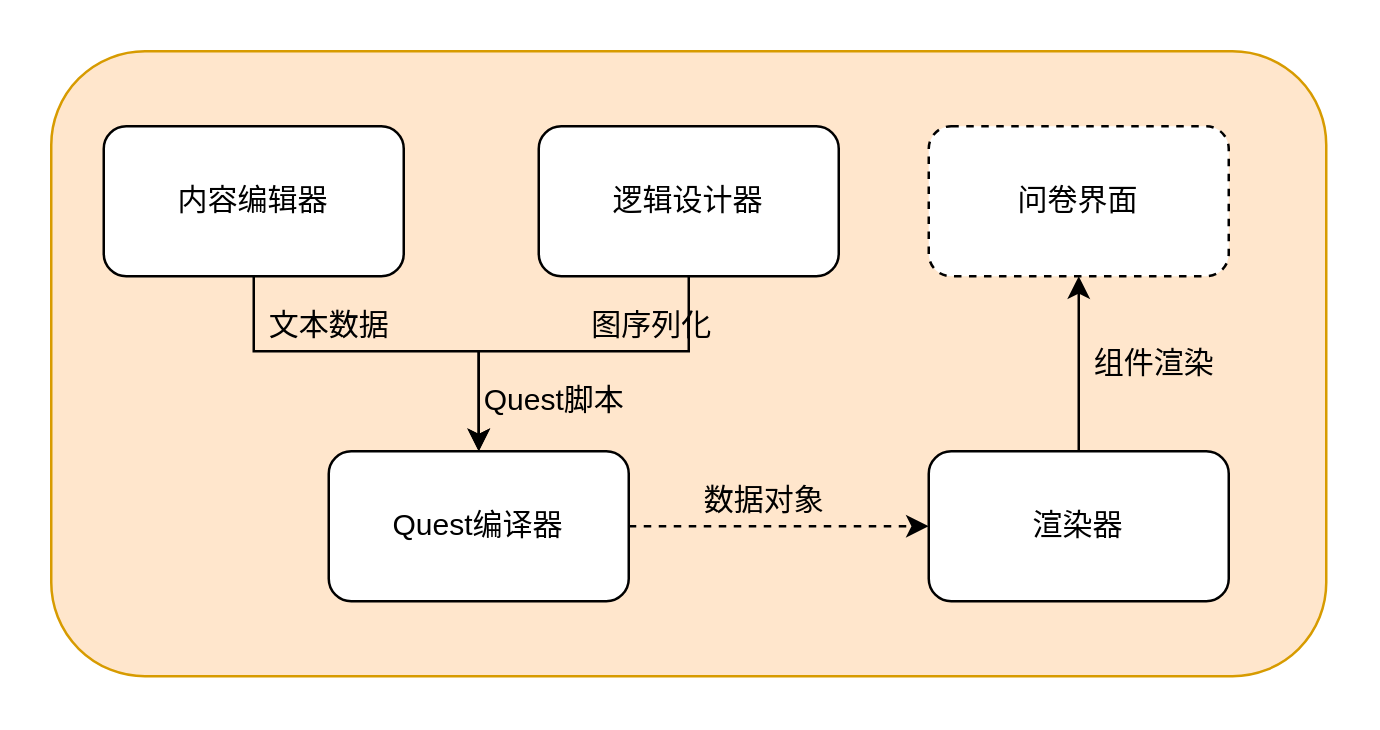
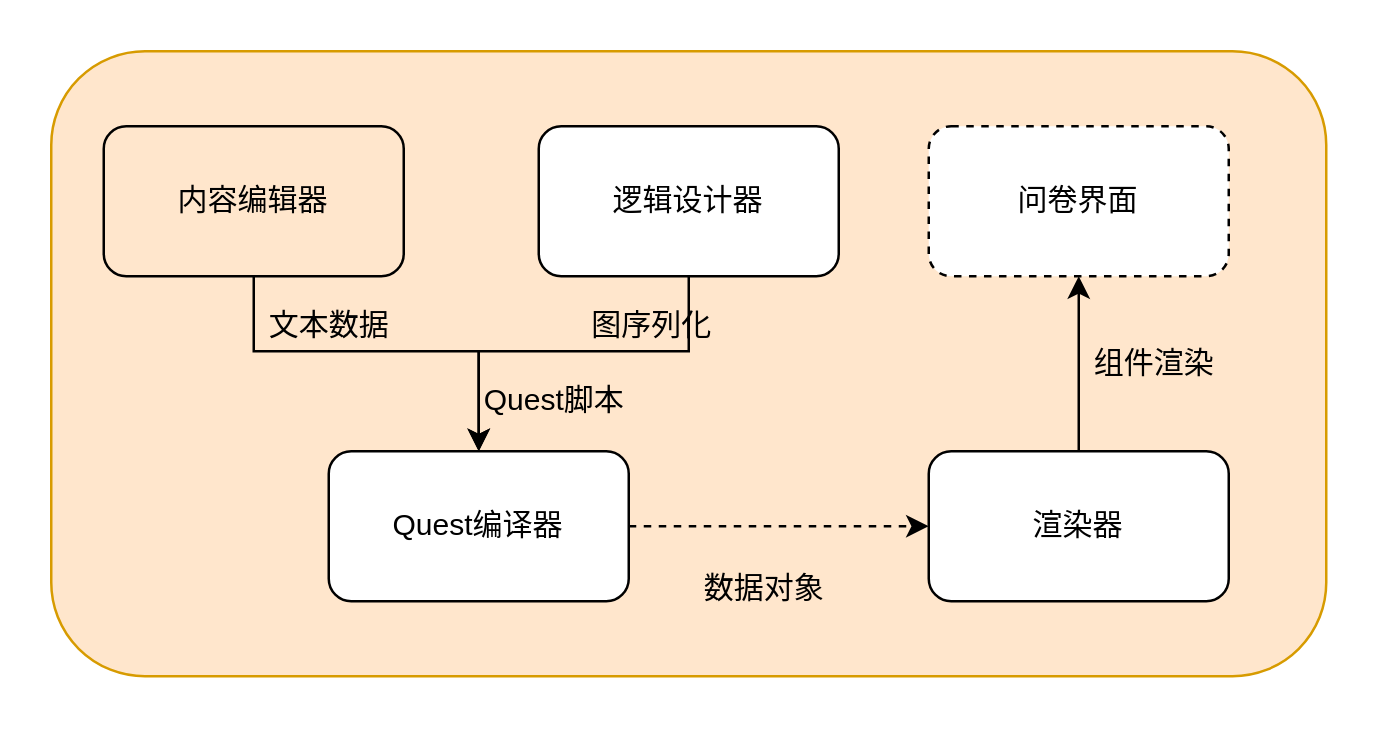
  <mxCell id="0" />
  <mxCell id="1" parent="0" />
  <mxCell id="2" value="" style="rounded=1;whiteSpace=wrap;html=1;fillColor=#ffe6cc;strokeColor=#d79b00;" vertex="1" parent="1"><mxGeometry x="20" y="20" width="510" height="250" as="geometry" /></mxCell>
  <mxCell id="3" value="" style="edgeStyle=orthogonalEdgeStyle;rounded=0;orthogonalLoop=1;jettySize=auto;html=1;" edge="1" parent="1" source="4" target="6"><mxGeometry relative="1" as="geometry"><Array as="points"><mxPoint x="101" y="140" /><mxPoint x="191" y="140" /></Array></mxGeometry></mxCell>
- <mxCell id="4" value="内容编辑器" style="rounded=1;whiteSpace=wrap;html=1;" vertex="1" parent="1"><mxGeometry x="41" y="50" width="120" height="60" as="geometry" /></mxCell>
+ <mxCell id="4" value="内容编辑器" style="rounded=1;whiteSpace=wrap;html=1;fillColor=#ffe6cc;" vertex="1" parent="1"><mxGeometry x="41" y="50" width="120" height="60" as="geometry" /></mxCell>
  <mxCell id="5" value="" style="edgeStyle=orthogonalEdgeStyle;rounded=0;orthogonalLoop=1;jettySize=auto;html=1;dashed=1;" edge="1" parent="1" source="6" target="8"><mxGeometry relative="1" as="geometry" /></mxCell>
  <mxCell id="6" value="Quest编译器" style="whiteSpace=wrap;html=1;rounded=1;" vertex="1" parent="1"><mxGeometry x="131" y="180" width="120" height="60" as="geometry" /></mxCell>
  <mxCell id="7" value="" style="edgeStyle=orthogonalEdgeStyle;rounded=0;orthogonalLoop=1;jettySize=auto;html=1;" edge="1" parent="1" source="8" target="9"><mxGeometry relative="1" as="geometry" /></mxCell>
  <mxCell id="8" value="渲染器" style="whiteSpace=wrap;html=1;rounded=1;" vertex="1" parent="1"><mxGeometry x="371" y="180" width="120" height="60" as="geometry" /></mxCell>
  <mxCell id="9" value="问卷界面" style="whiteSpace=wrap;html=1;rounded=1;dashed=1;" vertex="1" parent="1"><mxGeometry x="371" y="50" width="120" height="60" as="geometry" /></mxCell>
  <mxCell id="10" style="edgeStyle=orthogonalEdgeStyle;rounded=0;orthogonalLoop=1;jettySize=auto;html=1;" edge="1" parent="1" source="11"><mxGeometry relative="1" as="geometry"><mxPoint x="191" y="180" as="targetPoint" /><Array as="points"><mxPoint x="275" y="140" /><mxPoint x="191" y="140" /></Array></mxGeometry></mxCell>
  <mxCell id="11" value="逻辑设计器" style="rounded=1;whiteSpace=wrap;html=1;" vertex="1" parent="1"><mxGeometry x="215" y="50" width="120" height="60" as="geometry" /></mxCell>
  <mxCell id="12" value="图序列化" style="text;html=1;align=center;verticalAlign=middle;resizable=0;points=[];autosize=1;strokeColor=none;fillColor=none;" vertex="1" parent="1"><mxGeometry x="230" y="120" width="60" height="20" as="geometry" /></mxCell>
  <mxCell id="13" value="文本数据" style="text;html=1;align=center;verticalAlign=middle;resizable=0;points=[];autosize=1;strokeColor=none;fillColor=none;" vertex="1" parent="1"><mxGeometry x="101" y="120" width="60" height="20" as="geometry" /></mxCell>
- <mxCell id="14" value="数据对象" style="text;html=1;align=center;verticalAlign=middle;resizable=0;points=[];autosize=1;strokeColor=none;fillColor=none;" vertex="1" parent="1"><mxGeometry x="275" y="190" width="60" height="20" as="geometry" /></mxCell>
+ <mxCell id="14" value="数据对象" style="text;html=1;align=center;verticalAlign=middle;resizable=0;points=[];autosize=1;strokeColor=none;fillColor=none;" vertex="1" parent="1"><mxGeometry x="275" y="225" width="60" height="20" as="geometry" /></mxCell>
  <mxCell id="15" value="组件渲染" style="text;html=1;align=center;verticalAlign=middle;resizable=0;points=[];autosize=1;strokeColor=none;fillColor=none;" vertex="1" parent="1"><mxGeometry x="431" y="135" width="60" height="20" as="geometry" /></mxCell>
  <mxCell id="16" value="Quest脚本" style="text;html=1;align=center;verticalAlign=middle;resizable=0;points=[];autosize=1;strokeColor=none;fillColor=none;" vertex="1" parent="1"><mxGeometry x="186" y="150" width="70" height="20" as="geometry" /></mxCell>
